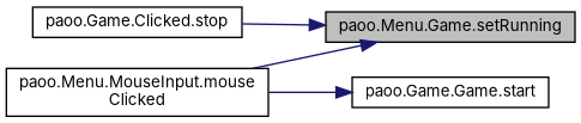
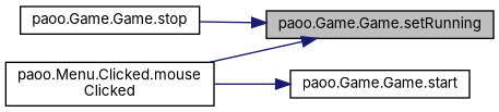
  digraph {
    fontname=Inter
    rankdir=RL
    node [color=black fillcolor=white fontname=Inter fontsize=10 shape=record style=filled]
    edge [color=midnightblue dir=back fontname=Inter fontsize=10 labelfontname=Helvetica labelfontsize=10 style=solid]
-   n1 [fillcolor=grey75 fontcolor=black height=0.2 label="paoo.Menu.Game.setRunning" width=0.4]
-   n2 [height=0.2 label="paoo.Game.Clicked.stop" width=0.4]
-   n3 [height=0.2 label="paoo.Menu.MouseInput.mouse\lClicked" width=0.4]
+   n1 [fillcolor=grey75 fontcolor=black height=0.2 label="paoo.Game.Game.setRunning" width=0.4]
+   n2 [height=0.2 label="paoo.Game.Game.stop" width=0.4]
+   n3 [height=0.2 label="paoo.Menu.Clicked.mouse\lClicked" width=0.4]
    n4 [height=0.2 label="paoo.Game.Game.start" width=0.4]
    n1 -> n2
    n1 -> n3
    n4 -> n3
  }
